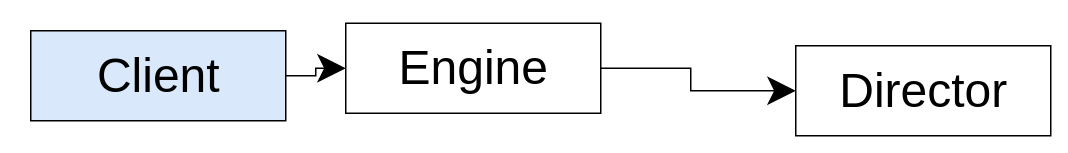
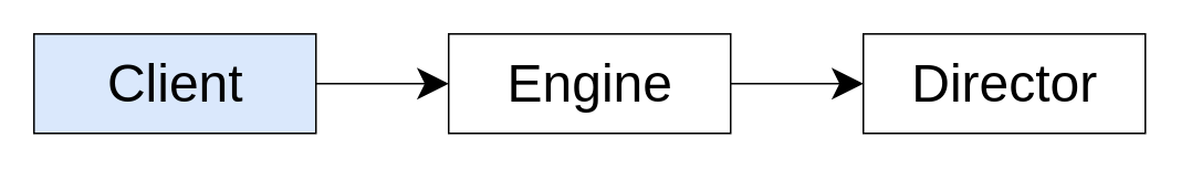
  <mxCell id="0" />
  <mxCell id="1" parent="0" />
  <mxCell id="2" value="" style="edgeStyle=orthogonalEdgeStyle;rounded=0;orthogonalLoop=1;jettySize=auto;html=1;endSize=16;startSize=16;" parent="1" source="3" target="5" edge="1"><mxGeometry relative="1" as="geometry" /></mxCell>
  <mxCell id="3" value="Client" style="html=1;fontSize=32;fillColor=#dae8fc;" parent="1" vertex="1"><mxGeometry x="20" y="20" width="170" height="60" as="geometry" /></mxCell>
  <mxCell id="4" value="" style="edgeStyle=orthogonalEdgeStyle;rounded=0;orthogonalLoop=1;jettySize=auto;html=1;endSize=16;startSize=16;" parent="1" source="5" target="6" edge="1"><mxGeometry relative="1" as="geometry" /></mxCell>
- <mxCell id="5" value="Engine" style="html=1;fontSize=32;" parent="1" vertex="1"><mxGeometry x="230" y="15" width="170" height="60" as="geometry" /></mxCell>
- <mxCell id="6" value="Director" style="html=1;fontSize=32;" parent="1" vertex="1"><mxGeometry x="530" y="30" width="170" height="60" as="geometry" /></mxCell>
+ <mxCell id="5" value="Engine" style="html=1;fontSize=32;" parent="1" vertex="1"><mxGeometry x="270" y="20" width="170" height="60" as="geometry" /></mxCell>
+ <mxCell id="6" value="Director" style="html=1;fontSize=32;" parent="1" vertex="1"><mxGeometry x="520" y="20" width="170" height="60" as="geometry" /></mxCell>
